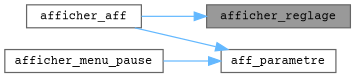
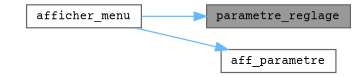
  digraph {
    fontname="Courier Prime"
    rankdir=RL
    node [color=grey40 fillcolor=white fontname="Courier Prime" fontsize=10 shape=box style=filled]
    edge [color=steelblue1 dir=back fontname="Courier Prime" fontsize=10 labelfontname=Helvetica labelfontsize=10 style=solid]
-   n1 [color=gray40 fillcolor=grey60 fontcolor=black height=0.2 label=afficher_reglage width=0.4]
-   n2 [height=0.2 label=afficher_aff width=0.4]
+   n1 [color=gray40 fillcolor=grey60 fontcolor=black height=0.2 label=parametre_reglage width=0.4]
+   n2 [height=0.2 label=afficher_menu width=0.4]
    n3 [height=0.2 label=aff_parametre width=0.4]
-   n4 [height=0.2 label=afficher_menu_pause width=0.4]
    n1 -> n2
    n3 -> n2
-   n3 -> n4
  }
